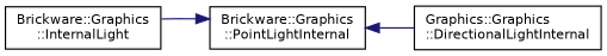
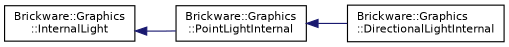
  digraph {
    rankdir=LR
    node [color=black fillcolor=white fontname=Helvetica fontsize=10 shape=record style=filled]
    edge [color=midnightblue dir=back fontname=Helvetica fontsize=10 labelfontname=Helvetica labelfontsize=10 style=solid]
    n1 [height=0.2 label="Brickware::Graphics\l::InternalLight" width=0.4]
    n2 [height=0.2 label="Brickware::Graphics\l::PointLightInternal" width=0.4]
-   n3 [height=0.2 label="Graphics::Graphics\l::DirectionalLightInternal" width=0.4]
-   n2 -> n1
+   n3 [height=0.2 label="Brickware::Graphics\l::DirectionalLightInternal" width=0.4]
+   n1 -> n2
    n2 -> n3
  }
